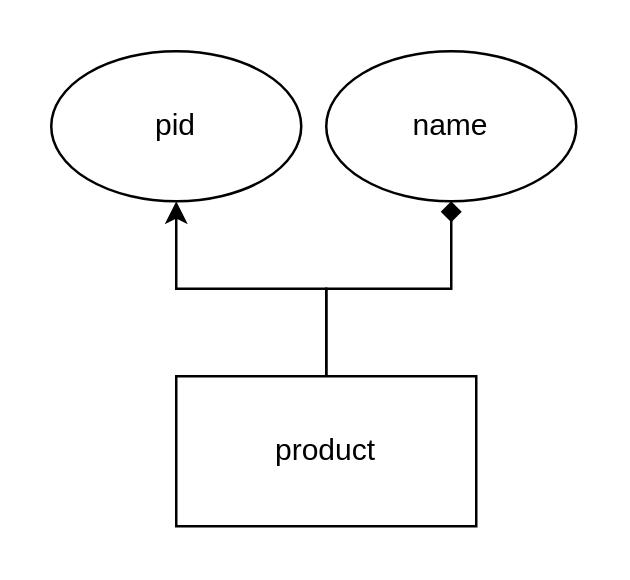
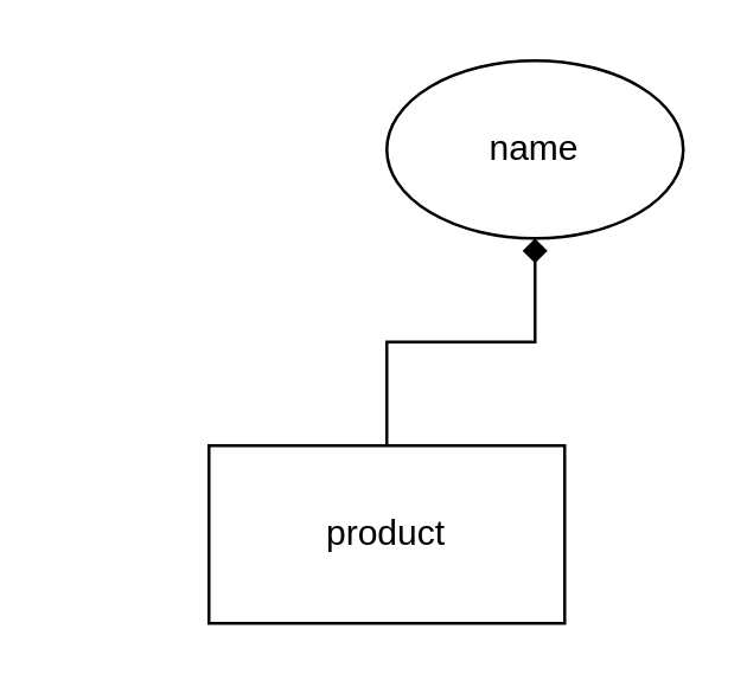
  <mxCell id="0" />
  <mxCell id="1" parent="0" />
- <mxCell id="2" value="" style="edgeStyle=orthogonalEdgeStyle;rounded=0;orthogonalLoop=1;jettySize=auto;html=1;" edge="1" parent="1" source="6" target="3"><mxGeometry relative="1" as="geometry" /></mxCell>
- <mxCell id="3" value="pid" style="ellipse;whiteSpace=wrap;html=1;" vertex="1" parent="1"><mxGeometry x="20" y="20" width="100" height="60" as="geometry" /></mxCell>
  <mxCell id="4" value="" style="edgeStyle=orthogonalEdgeStyle;rounded=0;orthogonalLoop=1;jettySize=auto;html=1;endArrow=diamond;" edge="1" parent="1" source="6" target="5"><mxGeometry relative="1" as="geometry" /></mxCell>
  <mxCell id="5" value="name" style="ellipse;whiteSpace=wrap;html=1;" vertex="1" parent="1"><mxGeometry x="130" y="20" width="100" height="60" as="geometry" /></mxCell>
  <mxCell id="6" value="product" style="rounded=0;whiteSpace=wrap;html=1;" vertex="1" parent="1"><mxGeometry x="70" y="150" width="120" height="60" as="geometry" /></mxCell>
